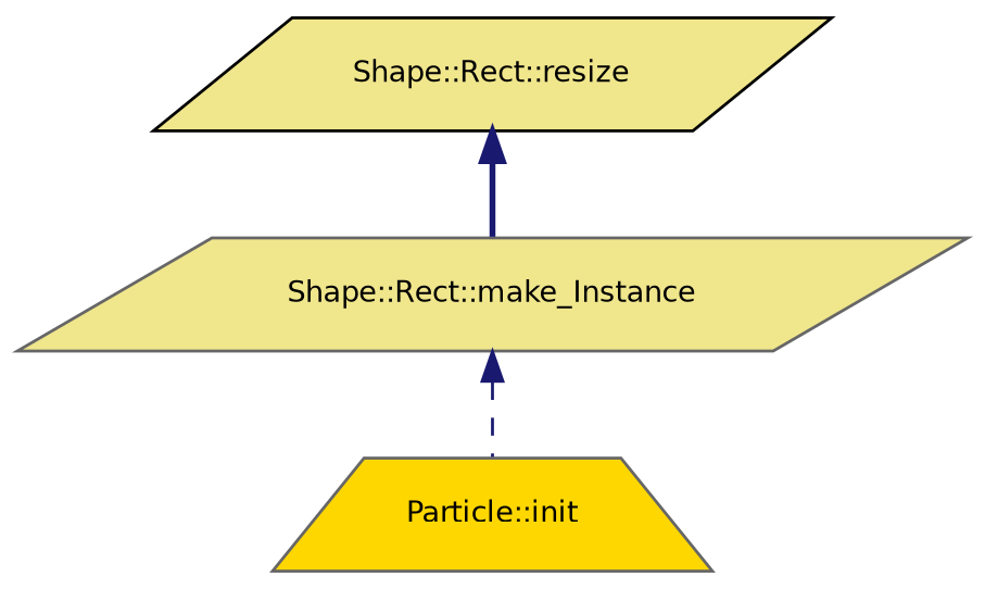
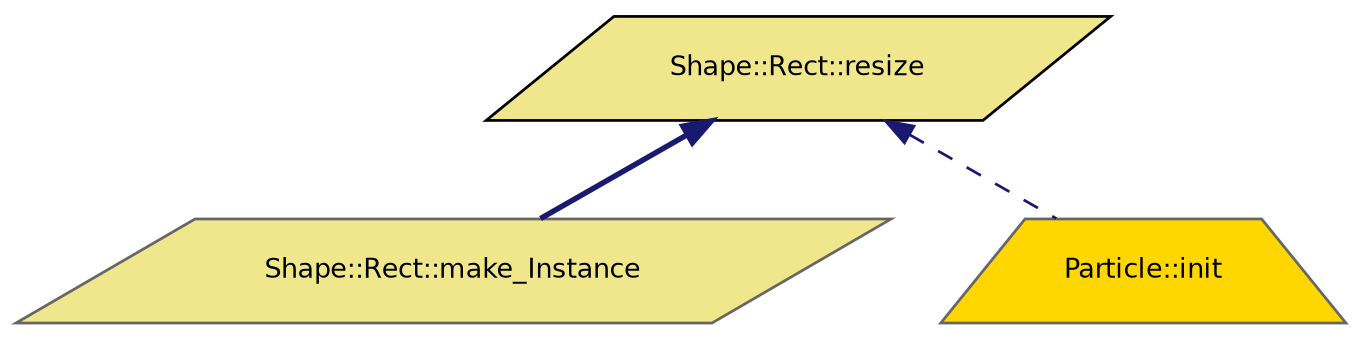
  digraph {
    rankdir=TB
    node [color=gray40 fillcolor=khaki fontname=Helvetica fontsize=10 shape=parallelogram style=filled]
    edge [color=midnightblue dir=back fontname=Helvetica fontsize=10 labelfontname=Helvetica labelfontsize=10]
    n1 [color=black fontcolor=black height=0.2 label="Shape::Rect::resize" width=0.4]
    n2 [height=0.2 label="Shape::Rect::make_Instance" width=0.4]
    n3 [fillcolor=gold height=0.2 label="Particle::init" shape=trapezium width=0.4]
    n1 -> n2 [style=bold]
-   n2 -> n3 [style=dashed]
+   n1 -> n3 [style=dashed]
  }
